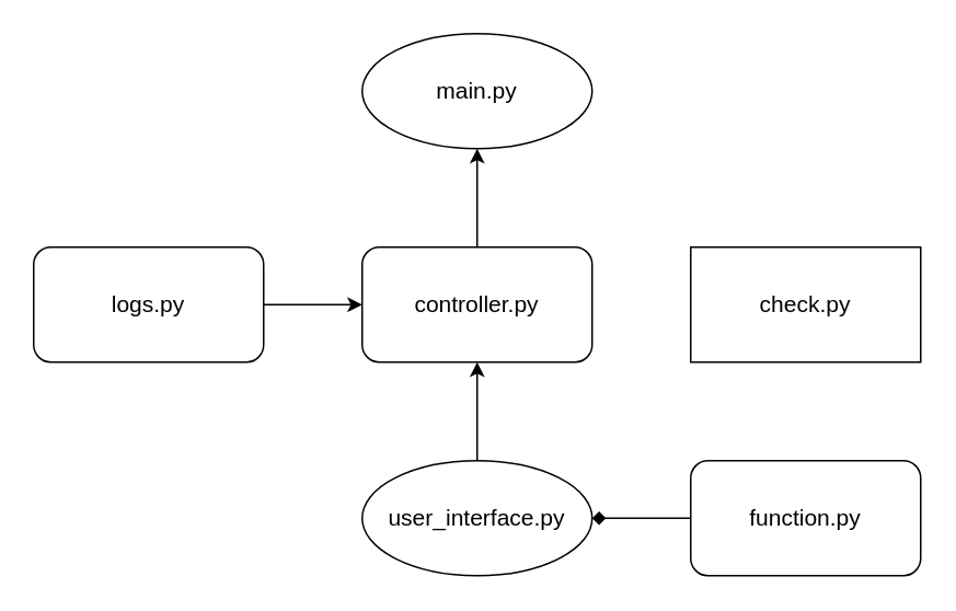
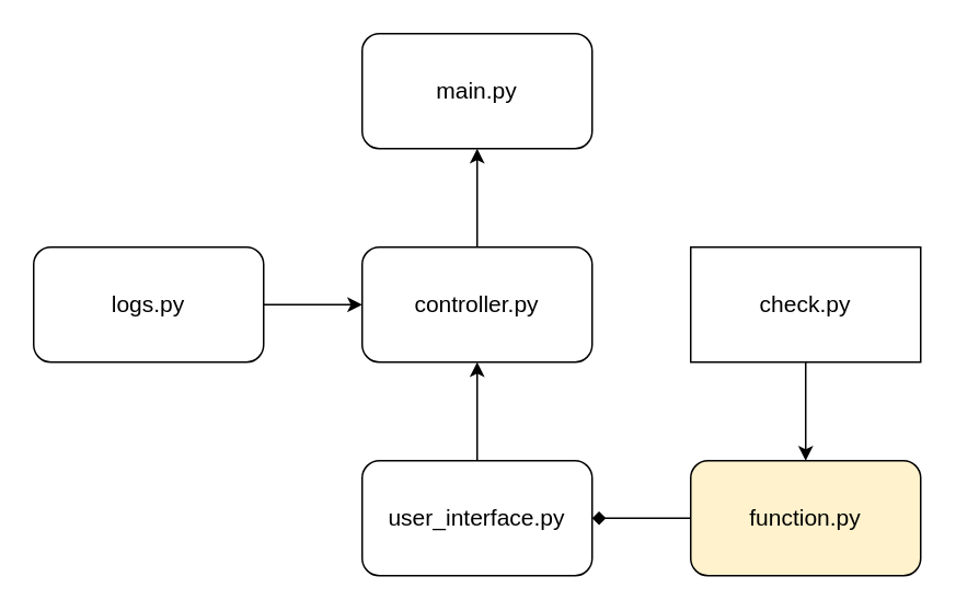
  <mxCell id="0" />
  <mxCell id="1" parent="0" />
- <mxCell id="2" value="&lt;font style=&quot;font-size: 14px&quot;&gt;main.py&lt;/font&gt;" style="ellipse;whiteSpace=wrap;html=1;" vertex="1" parent="1"><mxGeometry x="220" y="20" width="140" height="70" as="geometry" /></mxCell>
+ <mxCell id="2" value="&lt;font style=&quot;font-size: 14px&quot;&gt;main.py&lt;/font&gt;" style="rounded=1;whiteSpace=wrap;html=1;" vertex="1" parent="1"><mxGeometry x="220" y="20" width="140" height="70" as="geometry" /></mxCell>
  <mxCell id="3" value="&lt;font style=&quot;font-size: 14px&quot;&gt;controller.py&lt;/font&gt;" style="rounded=1;whiteSpace=wrap;html=1;" vertex="1" parent="1"><mxGeometry x="220" y="150" width="140" height="70" as="geometry" /></mxCell>
- <mxCell id="4" value="&lt;font style=&quot;font-size: 14px&quot;&gt;function.py&lt;/font&gt;" style="rounded=1;whiteSpace=wrap;html=1;" vertex="1" parent="1"><mxGeometry x="420" y="280" width="140" height="70" as="geometry" /></mxCell>
+ <mxCell id="4" value="&lt;font style=&quot;font-size: 14px&quot;&gt;function.py&lt;/font&gt;" style="rounded=1;whiteSpace=wrap;html=1;fillColor=#fff2cc;" vertex="1" parent="1"><mxGeometry x="420" y="280" width="140" height="70" as="geometry" /></mxCell>
  <mxCell id="5" value="&lt;font style=&quot;font-size: 14px&quot;&gt;check.py&lt;/font&gt;" style="whiteSpace=wrap;html=1;rounded=0;" vertex="1" parent="1"><mxGeometry x="420" y="150" width="140" height="70" as="geometry" /></mxCell>
- <mxCell id="6" value="&lt;font style=&quot;font-size: 14px&quot;&gt;user_interface.py&lt;/font&gt;" style="ellipse;whiteSpace=wrap;html=1;" vertex="1" parent="1"><mxGeometry x="220" y="280" width="140" height="70" as="geometry" /></mxCell>
+ <mxCell id="6" value="&lt;font style=&quot;font-size: 14px&quot;&gt;user_interface.py&lt;/font&gt;" style="rounded=1;whiteSpace=wrap;html=1;" vertex="1" parent="1"><mxGeometry x="220" y="280" width="140" height="70" as="geometry" /></mxCell>
  <mxCell id="7" value="&lt;font style=&quot;font-size: 14px&quot;&gt;logs.py&lt;/font&gt;" style="rounded=1;whiteSpace=wrap;html=1;" vertex="1" parent="1"><mxGeometry x="20" y="150" width="140" height="70" as="geometry" /></mxCell>
  <mxCell id="8" value="" style="endArrow=classic;html=1;fontSize=14;entryX=0.5;entryY=1;entryDx=0;entryDy=0;exitX=0.5;exitY=0;exitDx=0;exitDy=0;" edge="1" parent="1" source="3" target="2"><mxGeometry width="50" height="50" relative="1" as="geometry"><mxPoint x="320" y="310" as="sourcePoint" /><mxPoint x="370" y="260" as="targetPoint" /></mxGeometry></mxCell>
  <mxCell id="9" value="" style="endArrow=classic;html=1;fontSize=14;entryX=0;entryY=0.5;entryDx=0;entryDy=0;exitX=1;exitY=0.5;exitDx=0;exitDy=0;" edge="1" parent="1" source="7" target="3"><mxGeometry width="50" height="50" relative="1" as="geometry"><mxPoint x="110" y="310" as="sourcePoint" /><mxPoint x="160" y="260" as="targetPoint" /></mxGeometry></mxCell>
  <mxCell id="10" value="" style="endArrow=classic;html=1;fontSize=14;entryX=0.5;entryY=1;entryDx=0;entryDy=0;exitX=0.5;exitY=0;exitDx=0;exitDy=0;" edge="1" parent="1" source="6" target="3"><mxGeometry width="50" height="50" relative="1" as="geometry"><mxPoint x="100" y="330" as="sourcePoint" /><mxPoint x="150" y="280" as="targetPoint" /></mxGeometry></mxCell>
  <mxCell id="11" value="" style="endArrow=diamond;html=1;fontSize=14;entryX=1;entryY=0.5;entryDx=0;entryDy=0;exitX=0;exitY=0.5;exitDx=0;exitDy=0;" edge="1" parent="1" source="4" target="6"><mxGeometry width="50" height="50" relative="1" as="geometry"><mxPoint x="600" y="280" as="sourcePoint" /><mxPoint x="650" y="230" as="targetPoint" /></mxGeometry></mxCell>
+ <mxCell id="12" value="" style="endArrow=classic;html=1;fontSize=14;entryX=0.5;entryY=0;entryDx=0;entryDy=0;exitX=0.5;exitY=1;exitDx=0;exitDy=0;" edge="1" parent="1" source="5" target="4"><mxGeometry width="50" height="50" relative="1" as="geometry"><mxPoint x="530" y="250" as="sourcePoint" /><mxPoint x="640" y="210" as="targetPoint" /></mxGeometry></mxCell>
